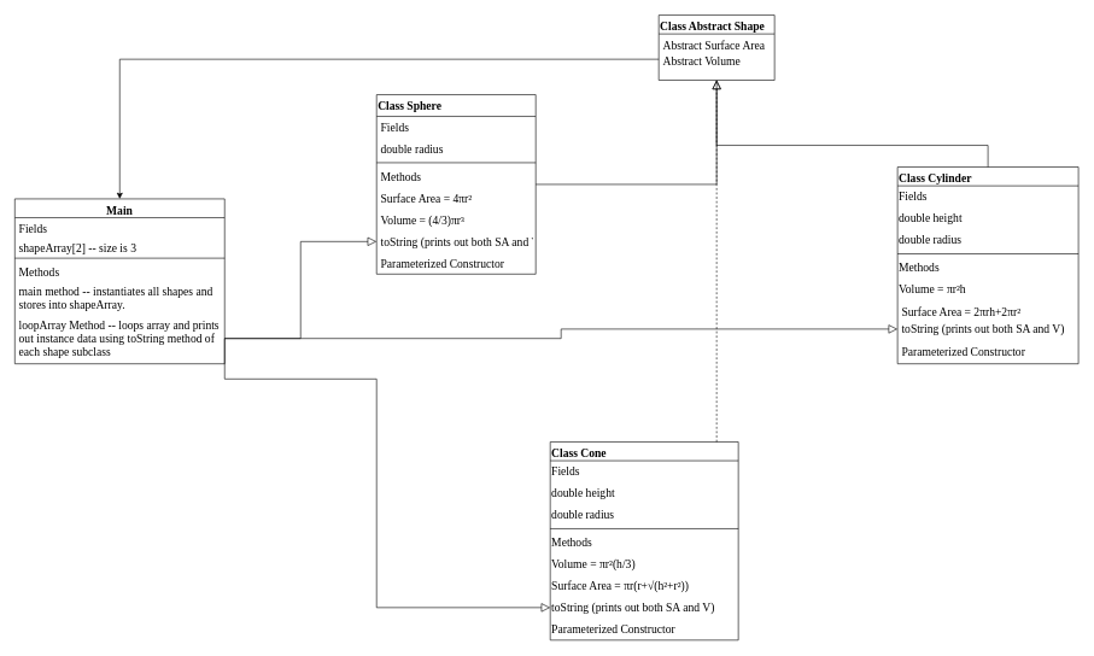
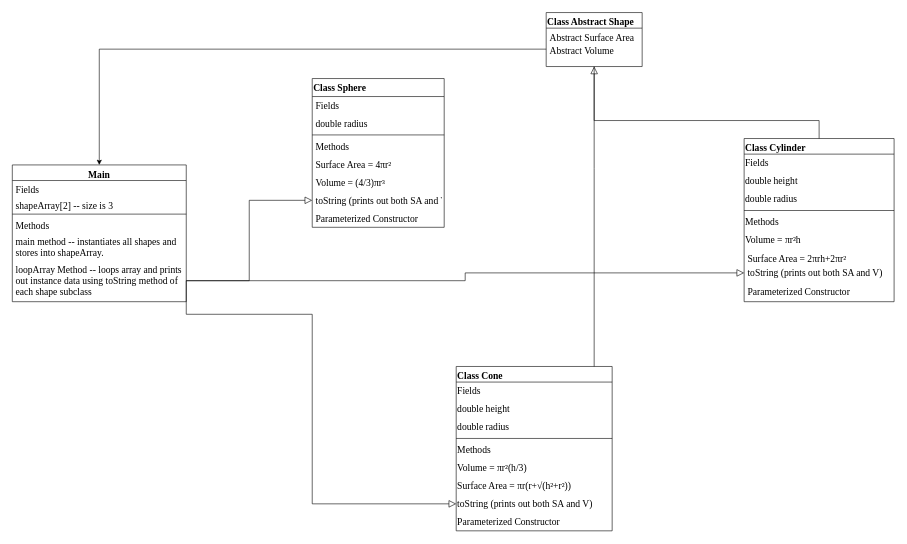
  <mxCell id="0" />
  <mxCell id="1" parent="0" />
  <mxCell id="2" value="Class Abstract Shape" style="swimlane;fontStyle=1;align=left;verticalAlign=top;childLayout=stackLayout;horizontal=1;startSize=26;horizontalStack=0;resizeParent=1;resizeLast=0;collapsible=1;marginBottom=0;rounded=0;shadow=0;strokeWidth=1;fontFamily=Times New Roman;fontSize=16;" parent="1" vertex="1"><mxGeometry x="910" y="20" width="160" height="90" as="geometry"><mxRectangle x="30" y="50" width="160" height="26" as="alternateBounds" /></mxGeometry></mxCell>
  <mxCell id="3" value="Abstract Surface Area" style="text;align=left;verticalAlign=top;spacingLeft=4;spacingRight=4;overflow=hidden;rotatable=0;points=[[0,0.5],[1,0.5]];portConstraint=eastwest;fontFamily=Times New Roman;fontSize=16;" parent="2" vertex="1"><mxGeometry y="26" width="160" height="22" as="geometry" /></mxCell>
  <mxCell id="4" value="Abstract Volume" style="text;align=left;verticalAlign=top;spacingLeft=4;spacingRight=4;overflow=hidden;rotatable=0;points=[[0,0.5],[1,0.5]];portConstraint=eastwest;rounded=0;shadow=0;html=0;fontFamily=Times New Roman;fontSize=16;" parent="2" vertex="1"><mxGeometry y="48" width="160" height="26" as="geometry" /></mxCell>
  <mxCell id="5" value="Class Cone" style="swimlane;fontStyle=1;align=left;verticalAlign=top;childLayout=stackLayout;horizontal=1;startSize=26;horizontalStack=0;resizeParent=1;resizeLast=0;collapsible=1;marginBottom=0;rounded=0;shadow=0;strokeWidth=1;fontFamily=Times New Roman;fontSize=16;" parent="1" vertex="1"><mxGeometry x="760" y="610" width="260" height="274" as="geometry"><mxRectangle x="130" y="380" width="160" height="26" as="alternateBounds" /></mxGeometry></mxCell>
  <mxCell id="6" value="&lt;font style=&quot;font-size: 16px;&quot;&gt;Fields&lt;br style=&quot;font-size: 16px;&quot;&gt;&lt;/font&gt;" style="text;html=1;align=left;verticalAlign=middle;resizable=0;points=[];autosize=1;strokeColor=none;fillColor=none;fontSize=16;fontFamily=Times New Roman;" vertex="1" parent="5"><mxGeometry y="26" width="260" height="30" as="geometry" /></mxCell>
  <mxCell id="7" value="double height" style="text;html=1;align=left;verticalAlign=middle;resizable=0;points=[];autosize=1;strokeColor=none;fillColor=none;fontSize=16;fontFamily=Times New Roman;" vertex="1" parent="5"><mxGeometry y="56" width="260" height="30" as="geometry" /></mxCell>
  <mxCell id="8" value="double radius" style="text;html=1;align=left;verticalAlign=middle;resizable=0;points=[];autosize=1;strokeColor=none;fillColor=none;fontSize=16;fontFamily=Times New Roman;" vertex="1" parent="5"><mxGeometry y="86" width="260" height="30" as="geometry" /></mxCell>
  <mxCell id="9" value="" style="line;strokeWidth=1;fillColor=none;align=left;verticalAlign=middle;spacingTop=-1;spacingLeft=3;spacingRight=3;rotatable=0;labelPosition=right;points=[];portConstraint=eastwest;strokeColor=inherit;fontFamily=Times New Roman;fontSize=16;" vertex="1" parent="5"><mxGeometry y="116" width="260" height="8" as="geometry" /></mxCell>
  <mxCell id="10" value="Methods" style="text;html=1;align=left;verticalAlign=middle;resizable=0;points=[];autosize=1;strokeColor=none;fillColor=none;fontSize=16;fontFamily=Times New Roman;" vertex="1" parent="5"><mxGeometry y="124" width="260" height="30" as="geometry" /></mxCell>
  <mxCell id="11" value="Volume = πr²(h/3)" style="text;html=1;align=left;verticalAlign=middle;resizable=0;points=[];autosize=1;strokeColor=none;fillColor=none;fontSize=16;fontFamily=Times New Roman;" vertex="1" parent="5"><mxGeometry y="154" width="260" height="30" as="geometry" /></mxCell>
  <mxCell id="12" value="&lt;font style=&quot;font-size: 16px;&quot;&gt;Surface Area = πr(r+√(h²+r²))&lt;/font&gt;" style="text;html=1;align=left;verticalAlign=middle;resizable=0;points=[];autosize=1;strokeColor=none;fillColor=none;fontSize=16;fontFamily=Times New Roman;" vertex="1" parent="5"><mxGeometry y="184" width="260" height="30" as="geometry" /></mxCell>
  <mxCell id="13" value="toString (prints out&amp;nbsp;&lt;span style=&quot;padding: 0px; margin: 0px; font-size: 16px;&quot;&gt;both SA and V&lt;/span&gt;)" style="text;html=1;align=left;verticalAlign=middle;resizable=0;points=[];autosize=1;strokeColor=none;fillColor=none;fontSize=16;fontFamily=Times New Roman;" vertex="1" parent="5"><mxGeometry y="214" width="260" height="30" as="geometry" /></mxCell>
  <mxCell id="14" value="Parameterized Constructor" style="text;html=1;align=left;verticalAlign=middle;resizable=0;points=[];autosize=1;strokeColor=none;fillColor=none;fontSize=16;fontFamily=Times New Roman;" vertex="1" parent="5"><mxGeometry y="244" width="260" height="30" as="geometry" /></mxCell>
- <mxCell id="15" value="" style="endArrow=block;endSize=10;endFill=0;shadow=0;strokeWidth=1;rounded=0;edgeStyle=elbowEdgeStyle;elbow=vertical;fontFamily=Times New Roman;fontSize=16;align=left;dashed=1;" parent="1" source="5" target="2" edge="1"><mxGeometry width="160" relative="1" as="geometry"><mxPoint x="856" y="253" as="sourcePoint" /><mxPoint x="856" y="253" as="targetPoint" /><Array as="points"><mxPoint x="990" y="280" /><mxPoint x="988" y="180" /><mxPoint x="1110" y="360" /><mxPoint x="1086" y="310" /><mxPoint x="1076" y="260" /></Array></mxGeometry></mxCell>
+ <mxCell id="15" value="" style="endArrow=block;endSize=10;endFill=0;shadow=0;strokeWidth=1;rounded=0;edgeStyle=elbowEdgeStyle;elbow=vertical;fontFamily=Times New Roman;fontSize=16;align=left;" parent="1" source="5" target="2" edge="1"><mxGeometry width="160" relative="1" as="geometry"><mxPoint x="856" y="253" as="sourcePoint" /><mxPoint x="856" y="253" as="targetPoint" /><Array as="points"><mxPoint x="990" y="280" /><mxPoint x="988" y="180" /><mxPoint x="1110" y="360" /><mxPoint x="1086" y="310" /><mxPoint x="1076" y="260" /></Array></mxGeometry></mxCell>
  <mxCell id="16" value="Class Cylinder" style="swimlane;fontStyle=1;align=left;verticalAlign=top;childLayout=stackLayout;horizontal=1;startSize=26;horizontalStack=0;resizeParent=1;resizeLast=0;collapsible=1;marginBottom=0;rounded=0;shadow=0;strokeWidth=1;fontFamily=Times New Roman;fontSize=16;" parent="1" vertex="1"><mxGeometry x="1240" y="230" width="250" height="272" as="geometry"><mxRectangle x="340" y="380" width="170" height="26" as="alternateBounds" /></mxGeometry></mxCell>
  <mxCell id="17" value="Fields" style="text;html=1;align=left;verticalAlign=middle;resizable=0;points=[];autosize=1;strokeColor=none;fillColor=none;fontSize=16;fontFamily=Times New Roman;" vertex="1" parent="16"><mxGeometry y="26" width="250" height="30" as="geometry" /></mxCell>
  <mxCell id="18" value="double height" style="text;html=1;align=left;verticalAlign=middle;resizable=0;points=[];autosize=1;strokeColor=none;fillColor=none;fontSize=16;fontFamily=Times New Roman;" vertex="1" parent="16"><mxGeometry y="56" width="250" height="30" as="geometry" /></mxCell>
  <mxCell id="19" value="&lt;span style=&quot;font-size: 16px;&quot;&gt;double radius&lt;/span&gt;" style="text;html=1;align=left;verticalAlign=middle;resizable=0;points=[];autosize=1;strokeColor=none;fillColor=none;fontSize=16;fontFamily=Times New Roman;" vertex="1" parent="16"><mxGeometry y="86" width="250" height="30" as="geometry" /></mxCell>
  <mxCell id="20" value="" style="line;strokeWidth=1;fillColor=none;align=left;verticalAlign=middle;spacingTop=-1;spacingLeft=3;spacingRight=3;rotatable=0;labelPosition=right;points=[];portConstraint=eastwest;strokeColor=inherit;fontFamily=Times New Roman;fontSize=16;" vertex="1" parent="16"><mxGeometry y="116" width="250" height="8" as="geometry" /></mxCell>
  <mxCell id="21" value="Methods" style="text;html=1;align=left;verticalAlign=middle;resizable=0;points=[];autosize=1;strokeColor=none;fillColor=none;fontSize=16;fontFamily=Times New Roman;" vertex="1" parent="16"><mxGeometry y="124" width="250" height="30" as="geometry" /></mxCell>
  <mxCell id="22" value="Volume =&amp;nbsp;&lt;span style=&quot;font-size: 16px;&quot;&gt;πr²h&lt;/span&gt;" style="text;html=1;align=left;verticalAlign=middle;resizable=0;points=[];autosize=1;strokeColor=none;fillColor=none;fontSize=16;fontFamily=Times New Roman;" vertex="1" parent="16"><mxGeometry y="154" width="250" height="30" as="geometry" /></mxCell>
  <mxCell id="23" value="Surface Area = 2πrh+2πr²" style="text;align=left;verticalAlign=top;spacingLeft=4;spacingRight=4;overflow=hidden;rotatable=0;points=[[0,0.5],[1,0.5]];portConstraint=eastwest;fontFamily=Times New Roman;fontSize=16;" parent="16" vertex="1"><mxGeometry y="184" width="250" height="24" as="geometry" /></mxCell>
  <mxCell id="24" value="toString (prints out both SA and V)" style="text;align=left;verticalAlign=top;spacingLeft=4;spacingRight=4;overflow=hidden;rotatable=0;points=[[0,0.5],[1,0.5]];portConstraint=eastwest;fontFamily=Times New Roman;fontSize=16;" vertex="1" parent="16"><mxGeometry y="208" width="250" height="32" as="geometry" /></mxCell>
  <mxCell id="25" value="Parameterized Constructor" style="text;align=left;verticalAlign=top;spacingLeft=4;spacingRight=4;overflow=hidden;rotatable=0;points=[[0,0.5],[1,0.5]];portConstraint=eastwest;fontFamily=Times New Roman;fontSize=16;" vertex="1" parent="16"><mxGeometry y="240" width="250" height="32" as="geometry" /></mxCell>
  <mxCell id="26" value="" style="endArrow=none;endSize=10;endFill=0;shadow=0;strokeWidth=1;rounded=0;edgeStyle=elbowEdgeStyle;elbow=vertical;fontFamily=Times New Roman;fontSize=16;entryX=0.5;entryY=1;entryDx=0;entryDy=0;align=left;" parent="1" source="16" target="2" edge="1"><mxGeometry width="160" relative="1" as="geometry"><mxPoint x="866" y="423" as="sourcePoint" /><mxPoint x="986" y="240" as="targetPoint" /><Array as="points"><mxPoint x="1026" y="200" /></Array></mxGeometry></mxCell>
- <mxCell id="27" style="edgeStyle=orthogonalEdgeStyle;rounded=0;orthogonalLoop=1;jettySize=auto;html=1;fontFamily=Times New Roman;fontSize=16;endArrow=block;endSize=10;endFill=0;shadow=0;strokeWidth=1;entryX=0.5;entryY=1;entryDx=0;entryDy=0;align=left;" edge="1" parent="1" source="28" target="2"><mxGeometry relative="1" as="geometry"><mxPoint x="986" y="140" as="targetPoint" /></mxGeometry></mxCell>
  <mxCell id="28" value="Class Sphere" style="swimlane;fontStyle=1;childLayout=stackLayout;horizontal=1;startSize=30;horizontalStack=0;resizeParent=1;resizeParentMax=0;resizeLast=0;collapsible=1;marginBottom=0;fontFamily=Times New Roman;fontSize=16;align=left;" vertex="1" parent="1"><mxGeometry x="520" y="130" width="220" height="248" as="geometry" /></mxCell>
  <mxCell id="29" value="Fields" style="text;strokeColor=none;fillColor=none;align=left;verticalAlign=middle;spacingLeft=4;spacingRight=4;overflow=hidden;points=[[0,0.5],[1,0.5]];portConstraint=eastwest;rotatable=0;fontFamily=Times New Roman;fontSize=16;" vertex="1" parent="28"><mxGeometry y="30" width="220" height="30" as="geometry" /></mxCell>
  <mxCell id="30" value="double radius" style="text;strokeColor=none;fillColor=none;align=left;verticalAlign=middle;spacingLeft=4;spacingRight=4;overflow=hidden;points=[[0,0.5],[1,0.5]];portConstraint=eastwest;rotatable=0;fontFamily=Times New Roman;fontSize=16;" vertex="1" parent="28"><mxGeometry y="60" width="220" height="30" as="geometry" /></mxCell>
  <mxCell id="31" value="" style="line;strokeWidth=1;fillColor=none;align=left;verticalAlign=middle;spacingTop=-1;spacingLeft=3;spacingRight=3;rotatable=0;labelPosition=right;points=[];portConstraint=eastwest;strokeColor=inherit;fontFamily=Times New Roman;fontSize=16;" vertex="1" parent="28"><mxGeometry y="90" width="220" height="8" as="geometry" /></mxCell>
  <mxCell id="32" value="Methods" style="text;strokeColor=none;fillColor=none;align=left;verticalAlign=middle;spacingLeft=4;spacingRight=4;overflow=hidden;points=[[0,0.5],[1,0.5]];portConstraint=eastwest;rotatable=0;fontFamily=Times New Roman;fontSize=16;" vertex="1" parent="28"><mxGeometry y="98" width="220" height="30" as="geometry" /></mxCell>
  <mxCell id="33" value="Surface Area = 4πr²" style="text;strokeColor=none;fillColor=none;align=left;verticalAlign=middle;spacingLeft=4;spacingRight=4;overflow=hidden;points=[[0,0.5],[1,0.5]];portConstraint=eastwest;rotatable=0;fontFamily=Times New Roman;fontSize=16;" vertex="1" parent="28"><mxGeometry y="128" width="220" height="30" as="geometry" /></mxCell>
  <mxCell id="34" value="Volume = (4/3)πr³" style="text;strokeColor=none;fillColor=none;align=left;verticalAlign=middle;spacingLeft=4;spacingRight=4;overflow=hidden;points=[[0,0.5],[1,0.5]];portConstraint=eastwest;rotatable=0;fontFamily=Times New Roman;fontSize=16;" vertex="1" parent="28"><mxGeometry y="158" width="220" height="30" as="geometry" /></mxCell>
  <mxCell id="35" value="toString (prints out both SA and V)" style="text;strokeColor=none;fillColor=none;align=left;verticalAlign=middle;spacingLeft=4;spacingRight=4;overflow=hidden;points=[[0,0.5],[1,0.5]];portConstraint=eastwest;rotatable=0;fontFamily=Times New Roman;fontSize=16;" vertex="1" parent="28"><mxGeometry y="188" width="220" height="30" as="geometry" /></mxCell>
  <mxCell id="36" value="Parameterized Constructor" style="text;strokeColor=none;fillColor=none;align=left;verticalAlign=middle;spacingLeft=4;spacingRight=4;overflow=hidden;points=[[0,0.5],[1,0.5]];portConstraint=eastwest;rotatable=0;fontFamily=Times New Roman;fontSize=16;" vertex="1" parent="28"><mxGeometry y="218" width="220" height="30" as="geometry" /></mxCell>
  <mxCell id="37" value="Main" style="swimlane;fontStyle=1;align=center;verticalAlign=top;childLayout=stackLayout;horizontal=1;startSize=26;horizontalStack=0;resizeParent=1;resizeParentMax=0;resizeLast=0;collapsible=1;marginBottom=0;fontFamily=Times New Roman;fontSize=16;" vertex="1" parent="1"><mxGeometry x="20" y="274" width="290" height="228" as="geometry" /></mxCell>
  <mxCell id="38" value="Fields" style="text;strokeColor=none;fillColor=none;align=left;verticalAlign=top;spacingLeft=4;spacingRight=4;overflow=hidden;rotatable=0;points=[[0,0.5],[1,0.5]];portConstraint=eastwest;fontFamily=Times New Roman;fontSize=16;" vertex="1" parent="37"><mxGeometry y="26" width="290" height="26" as="geometry" /></mxCell>
  <mxCell id="39" value="shapeArray[2] -- size is 3" style="text;strokeColor=none;fillColor=none;align=left;verticalAlign=top;spacingLeft=4;spacingRight=4;overflow=hidden;rotatable=0;points=[[0,0.5],[1,0.5]];portConstraint=eastwest;fontFamily=Times New Roman;fontSize=16;" vertex="1" parent="37"><mxGeometry y="52" width="290" height="26" as="geometry" /></mxCell>
  <mxCell id="40" value="" style="line;strokeWidth=1;fillColor=none;align=left;verticalAlign=middle;spacingTop=-1;spacingLeft=3;spacingRight=3;rotatable=0;labelPosition=right;points=[];portConstraint=eastwest;strokeColor=inherit;fontFamily=Times New Roman;fontSize=16;" vertex="1" parent="37"><mxGeometry y="78" width="290" height="8" as="geometry" /></mxCell>
  <mxCell id="41" value="Methods" style="text;strokeColor=none;fillColor=none;align=left;verticalAlign=top;spacingLeft=4;spacingRight=4;overflow=hidden;rotatable=0;points=[[0,0.5],[1,0.5]];portConstraint=eastwest;fontFamily=Times New Roman;fontSize=16;" vertex="1" parent="37"><mxGeometry y="86" width="290" height="26" as="geometry" /></mxCell>
  <mxCell id="42" value="main method -- instantiates all shapes and &#10;stores into shapeArray." style="text;strokeColor=none;fillColor=none;align=left;verticalAlign=top;spacingLeft=4;spacingRight=4;overflow=hidden;rotatable=0;points=[[0,0.5],[1,0.5]];portConstraint=eastwest;fontFamily=Times New Roman;fontSize=16;" vertex="1" parent="37"><mxGeometry y="112" width="290" height="46" as="geometry" /></mxCell>
  <mxCell id="43" value="loopArray Method -- loops array and prints&#10;out instance data using toString method of&#10;each shape subclass" style="text;strokeColor=none;fillColor=none;align=left;verticalAlign=top;spacingLeft=4;spacingRight=4;overflow=hidden;rotatable=0;points=[[0,0.5],[1,0.5]];portConstraint=eastwest;fontFamily=Times New Roman;fontSize=16;" vertex="1" parent="37"><mxGeometry y="158" width="290" height="70" as="geometry" /></mxCell>
  <mxCell id="44" style="edgeStyle=orthogonalEdgeStyle;rounded=0;orthogonalLoop=1;jettySize=auto;html=1;exitX=0;exitY=0.5;exitDx=0;exitDy=0;entryX=0.5;entryY=0;entryDx=0;entryDy=0;strokeColor=#000000;fontFamily=Times New Roman;fontSize=16;" edge="1" parent="1" source="4" target="37"><mxGeometry relative="1" as="geometry" /></mxCell>
  <mxCell id="45" style="edgeStyle=orthogonalEdgeStyle;rounded=0;orthogonalLoop=1;jettySize=auto;html=1;exitX=1;exitY=0.5;exitDx=0;exitDy=0;entryX=0;entryY=0.5;entryDx=0;entryDy=0;strokeColor=default;fontFamily=Times New Roman;fontSize=16;endArrow=block;align=left;endSize=10;endFill=0;shadow=0;strokeWidth=1;" edge="1" parent="1" source="43" target="35"><mxGeometry relative="1" as="geometry" /></mxCell>
  <mxCell id="46" style="edgeStyle=orthogonalEdgeStyle;rounded=0;orthogonalLoop=1;jettySize=auto;html=1;exitX=1;exitY=0.5;exitDx=0;exitDy=0;entryX=0;entryY=0.5;entryDx=0;entryDy=0;strokeColor=default;fontFamily=Times New Roman;fontSize=16;endArrow=block;align=left;endSize=10;endFill=0;shadow=0;strokeWidth=1;" edge="1" parent="1" source="43" target="24"><mxGeometry relative="1" as="geometry" /></mxCell>
  <mxCell id="47" style="edgeStyle=orthogonalEdgeStyle;rounded=0;orthogonalLoop=1;jettySize=auto;html=1;exitX=1;exitY=0.5;exitDx=0;exitDy=0;strokeColor=default;fontFamily=Times New Roman;fontSize=16;endArrow=block;align=left;endSize=10;endFill=0;shadow=0;strokeWidth=1;" edge="1" parent="1" source="43" target="13"><mxGeometry relative="1" as="geometry"><Array as="points"><mxPoint x="520" y="523" /><mxPoint x="520" y="839" /></Array></mxGeometry></mxCell>
